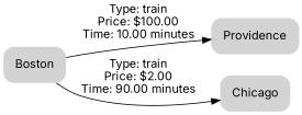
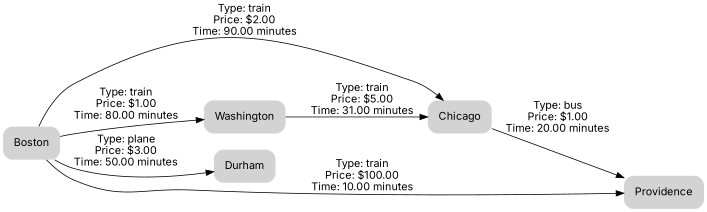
  digraph {
    fontname=Inter
    rankdir=LR
    node [fontname=Inter margin=0.2 shape=plaintext style="filled, rounded"]
    edge [fontname=Inter labeldistance=5]
    Boston
+   Washington
    Providence
+   Durham
    Chicago
+   Boston -> Washington [label="Type: train\nPrice: $1.00\nTime: 80.00 minutes\n"]
    Boston -> Providence [label="Type: train\nPrice: $100.00\nTime: 10.00 minutes\n"]
+   Boston -> Durham [label="Type: plane\nPrice: $3.00\nTime: 50.00 minutes\n"]
    Boston -> Chicago [label="Type: train\nPrice: $2.00\nTime: 90.00 minutes\n"]
+   Washington -> Chicago [label="Type: train\nPrice: $5.00\nTime: 31.00 minutes\n"]
+   Chicago -> Providence [label="Type: bus\nPrice: $1.00\nTime: 20.00 minutes\n"]
  }
